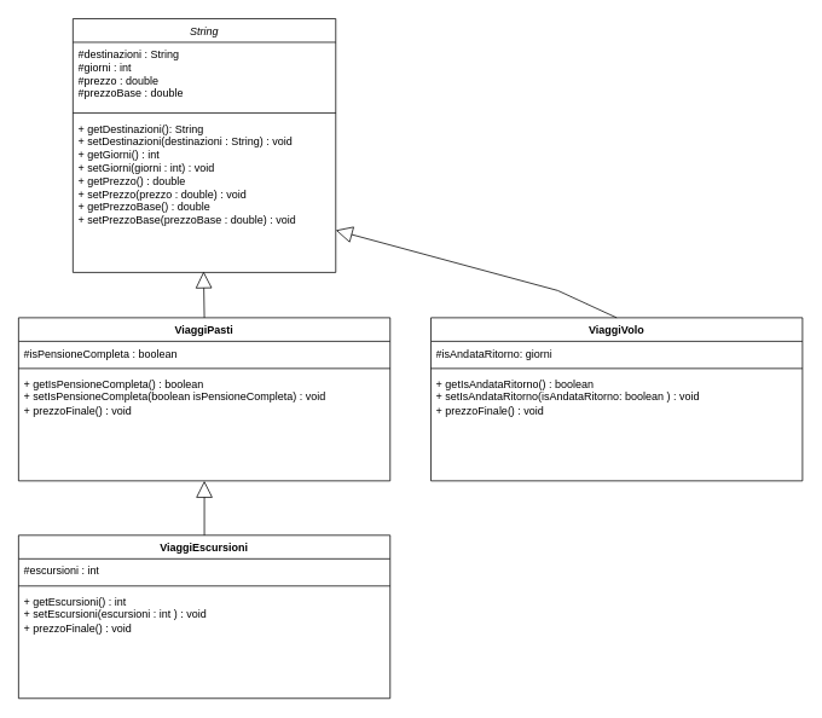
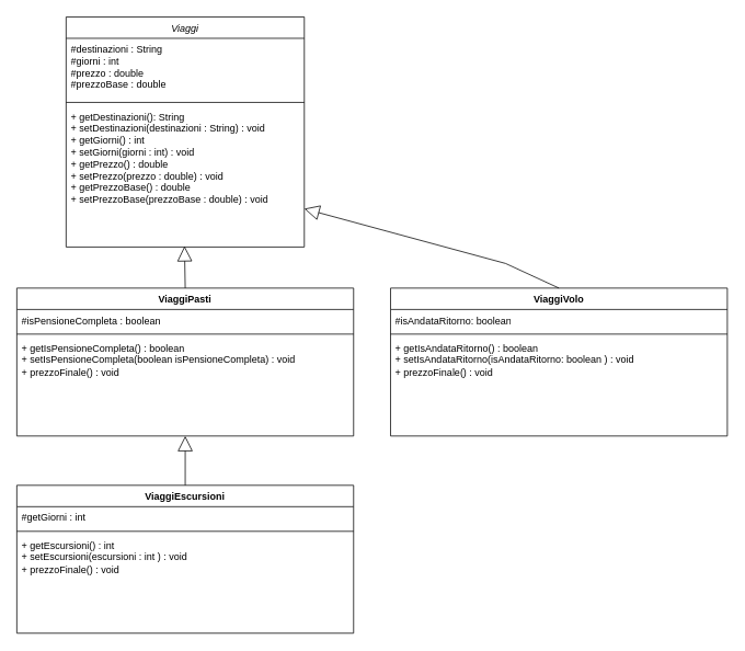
  <mxCell id="0" />
  <mxCell id="1" parent="0" />
- <mxCell id="2" value="&lt;span style=&quot;font-style: italic; font-weight: 400; text-wrap-mode: nowrap;&quot;&gt;String&lt;/span&gt;" style="swimlane;fontStyle=1;align=center;verticalAlign=top;childLayout=stackLayout;horizontal=1;startSize=26;horizontalStack=0;resizeParent=1;resizeParentMax=0;resizeLast=0;collapsible=1;marginBottom=0;whiteSpace=wrap;html=1;" parent="1" vertex="1"><mxGeometry x="80" y="20" width="290" height="280" as="geometry" /></mxCell>
+ <mxCell id="2" value="&lt;span style=&quot;font-style: italic; font-weight: 400; text-wrap-mode: nowrap;&quot;&gt;Viaggi&lt;/span&gt;" style="swimlane;fontStyle=1;align=center;verticalAlign=top;childLayout=stackLayout;horizontal=1;startSize=26;horizontalStack=0;resizeParent=1;resizeParentMax=0;resizeLast=0;collapsible=1;marginBottom=0;whiteSpace=wrap;html=1;" parent="1" vertex="1"><mxGeometry x="80" y="20" width="290" height="280" as="geometry" /></mxCell>
  <mxCell id="3" value="&lt;span style=&quot;text-wrap-mode: nowrap;&quot;&gt;#destinazioni : String&lt;/span&gt;&lt;div&gt;&lt;span style=&quot;text-wrap-mode: nowrap;&quot;&gt;#giorni : int&lt;/span&gt;&lt;span style=&quot;text-wrap-mode: nowrap;&quot;&gt;&lt;/span&gt;&lt;/div&gt;&lt;div&gt;&lt;span style=&quot;text-wrap-mode: nowrap;&quot;&gt;#prezzo : double&lt;/span&gt;&lt;span style=&quot;text-wrap-mode: nowrap;&quot;&gt;&lt;/span&gt;&lt;/div&gt;&lt;div&gt;&lt;span style=&quot;text-wrap-mode: nowrap;&quot;&gt;#prezzoBase : double&lt;/span&gt;&lt;span style=&quot;text-wrap-mode: nowrap;&quot;&gt;&lt;/span&gt;&lt;/div&gt;&lt;div&gt;&lt;span style=&quot;color: rgba(0, 0, 0, 0); font-family: monospace; font-size: 0px; text-wrap-mode: nowrap;&quot;&gt;%3CmxGraphModel%3E%3Croot%3E%3CmxCell%20id%3D%220%22%2F%3E%3CmxCell%20id%3D%221%22%20parent%3D%220%22%2F%3E%3CmxCell%20id%3D%222%22%20value%3D%22%26lt%3Bspan%20style%3D%26quot%3Bfont-style%3A%20italic%3B%20font-weight%3A%20400%3B%20text-wrap-mode%3A%20nowrap%3B%26quot%3B%26gt%3BViaggi%26lt%3B%2Fspan%26gt%3B%22%20style%3D%22swimlane%3BfontStyle%3D1%3Balign%3Dcenter%3BverticalAlign%3Dtop%3BchildLayout%3DstackLayout%3Bhorizontal%3D1%3BstartSize%3D26%3BhorizontalStack%3D0%3BresizeParent%3D1%3BresizeParentMax%3D0%3BresizeLast%3D0%3Bcollapsible%3D1%3BmarginBottom%3D0%3BwhiteSpace%3Dwrap%3Bhtml%3D1%3B%22%20vertex%3D%221%22%20parent%3D%221%22%3E%3CmxGeometry%20x%3D%22430%22%20y%3D%22140%22%20width%3D%22160%22%20height%3D%2286%22%20as%3D%22geometry%22%2F%3E%3C%2FmxCell%3E%3CmxCell%20id%3D%223%22%20value%3D%22%26lt%3Bspan%20style%3D%26quot%3Btext-wrap-mode%3A%20nowrap%3B%26quot%3B%26gt%3B%23Destinazioni%20%3A%20String%26lt%3B%2Fspan%26gt%3B%22%20style%3D%22text%3BstrokeColor%3Dnone%3BfillColor%3Dnone%3Balign%3Dleft%3BverticalAlign%3Dtop%3BspacingLeft%3D4%3BspacingRight%3D4%3Boverflow%3Dhidden%3Brotatable%3D0%3Bpoints%3D%5B%5B0%2C0.5%5D%2C%5B1%2C0.5%5D%5D%3BportConstraint%3Deastwest%3BwhiteSpace%3Dwrap%3Bhtml%3D1%3B%22%20vertex%3D%221%22%20parent%3D%222%22%3E%3CmxGeometry%20y%3D%2226%22%20width%3D%22160%22%20height%3D%2226%22%20as%3D%22geometry%22%2F%3E%3C%2FmxCell%3E%3CmxCell%20id%3D%224%22%20value%3D%22%22%20style%3D%22line%3BstrokeWidth%3D1%3BfillColor%3Dnone%3Balign%3Dleft%3BverticalAlign%3Dmiddle%3BspacingTop%3D-1%3BspacingLeft%3D3%3BspacingRight%3D3%3Brotatable%3D0%3BlabelPosition%3Dright%3Bpoints%3D%5B%5D%3BportConstraint%3Deastwest%3BstrokeColor%3Dinherit%3B%22%20vertex%3D%221%22%20parent%3D%222%22%3E%3CmxGeometry%20y%3D%2252%22%20width%3D%22160%22%20height%3D%228%22%20as%3D%22geometry%22%2F%3E%3C%2FmxCell%3E%3CmxCell%20id%3D%225%22%20value%3D%22%2B%20method(type)%3A%20type%22%20style%3D%22text%3BstrokeColor%3Dnone%3BfillColor%3Dnone%3Balign%3Dleft%3BverticalAlign%3Dtop%3BspacingLeft%3D4%3BspacingRight%3D4%3Boverflow%3Dhidden%3Brotatable%3D0%3Bpoints%3D%5B%5B0%2C0.5%5D%2C%5B1%2C0.5%5D%5D%3BportConstraint%3Deastwest%3BwhiteSpace%3Dwrap%3Bhtml%3D1%3B%22%20vertex%3D%221%22%20parent%3D%222%22%3E%3CmxGeometry%20y%3D%2260%22%20width%3D%22160%22%20height%3D%2226%22%20as%3D%22geometry%22%2F%3E%3C%2FmxCell%3E%3C%2Froot%3E%3C%2FmxGraphModel%3E&lt;/span&gt;&lt;span style=&quot;text-wrap-mode: nowrap;&quot;&gt;&lt;/span&gt;&lt;/div&gt;" style="text;strokeColor=none;fillColor=none;align=left;verticalAlign=top;spacingLeft=4;spacingRight=4;overflow=hidden;rotatable=0;points=[[0,0.5],[1,0.5]];portConstraint=eastwest;whiteSpace=wrap;html=1;" parent="2" vertex="1"><mxGeometry y="26" width="290" height="74" as="geometry" /></mxCell>
  <mxCell id="4" value="" style="line;strokeWidth=1;fillColor=none;align=left;verticalAlign=middle;spacingTop=-1;spacingLeft=3;spacingRight=3;rotatable=0;labelPosition=right;points=[];portConstraint=eastwest;strokeColor=inherit;" parent="2" vertex="1"><mxGeometry y="100" width="290" height="8" as="geometry" /></mxCell>
  <mxCell id="5" value="+ getDestinazioni(): String&lt;div&gt;+ setDestinazioni(destinazioni : String) : void&lt;/div&gt;&lt;div&gt;+ getGiorni() : int&lt;/div&gt;&lt;div&gt;&lt;div&gt;+ setGiorni(giorni : int) : void&lt;/div&gt;&lt;/div&gt;&lt;div&gt;+ getPrezzo() : double&lt;/div&gt;&lt;div&gt;&lt;div&gt;+ setPrezzo(prezzo : double) : void&lt;/div&gt;&lt;/div&gt;&lt;div&gt;&lt;div&gt;+ getPrezzoBase() : double&lt;/div&gt;&lt;div&gt;+ setPrezzoBase(prezzoBase : double) : void&lt;/div&gt;&lt;/div&gt;&lt;div&gt;&lt;br&gt;&lt;/div&gt;" style="text;strokeColor=none;fillColor=none;align=left;verticalAlign=top;spacingLeft=4;spacingRight=4;overflow=hidden;rotatable=0;points=[[0,0.5],[1,0.5]];portConstraint=eastwest;whiteSpace=wrap;html=1;" parent="2" vertex="1"><mxGeometry y="108" width="290" height="172" as="geometry" /></mxCell>
  <mxCell id="6" value="ViaggiPasti&lt;div style=&quot;padding: 0px; margin: 0px;&quot;&gt;&lt;br style=&quot;padding: 0px; margin: 0px; font-weight: 400; text-wrap-mode: nowrap;&quot;&gt;&lt;/div&gt;" style="swimlane;fontStyle=1;align=center;verticalAlign=top;childLayout=stackLayout;horizontal=1;startSize=26;horizontalStack=0;resizeParent=1;resizeParentMax=0;resizeLast=0;collapsible=1;marginBottom=0;whiteSpace=wrap;html=1;" parent="1" vertex="1"><mxGeometry x="20" y="350" width="410" height="180" as="geometry" /></mxCell>
  <mxCell id="7" value="#isPensioneCompleta : boolean&lt;div style=&quot;padding: 0px; margin: 0px;&quot;&gt;&lt;br style=&quot;padding: 0px; margin: 0px; text-wrap-mode: nowrap;&quot;&gt;&lt;/div&gt;" style="text;strokeColor=none;fillColor=none;align=left;verticalAlign=top;spacingLeft=4;spacingRight=4;overflow=hidden;rotatable=0;points=[[0,0.5],[1,0.5]];portConstraint=eastwest;whiteSpace=wrap;html=1;" parent="6" vertex="1"><mxGeometry y="26" width="410" height="26" as="geometry" /></mxCell>
  <mxCell id="8" value="" style="line;strokeWidth=1;fillColor=none;align=left;verticalAlign=middle;spacingTop=-1;spacingLeft=3;spacingRight=3;rotatable=0;labelPosition=right;points=[];portConstraint=eastwest;strokeColor=inherit;" parent="6" vertex="1"><mxGeometry y="52" width="410" height="8" as="geometry" /></mxCell>
  <mxCell id="9" value="+ getIsPensioneCompleta() : boolean&lt;div&gt;+ setIsPensioneCompleta(boolean isPensioneCompleta) : void&lt;/div&gt;&lt;div&gt;+ prezzoFinale() : void&lt;br&gt;&lt;/div&gt;" style="text;strokeColor=none;fillColor=none;align=left;verticalAlign=top;spacingLeft=4;spacingRight=4;overflow=hidden;rotatable=0;points=[[0,0.5],[1,0.5]];portConstraint=eastwest;whiteSpace=wrap;html=1;" parent="6" vertex="1"><mxGeometry y="60" width="410" height="120" as="geometry" /></mxCell>
  <mxCell id="10" value="ViaggiEscursioni&lt;div style=&quot;padding: 0px; margin: 0px;&quot;&gt;&lt;br style=&quot;padding: 0px; margin: 0px; font-weight: 400; text-wrap-mode: nowrap;&quot;&gt;&lt;/div&gt;" style="swimlane;fontStyle=1;align=center;verticalAlign=top;childLayout=stackLayout;horizontal=1;startSize=26;horizontalStack=0;resizeParent=1;resizeParentMax=0;resizeLast=0;collapsible=1;marginBottom=0;whiteSpace=wrap;html=1;" parent="1" vertex="1"><mxGeometry x="20" y="590" width="410" height="180" as="geometry" /></mxCell>
- <mxCell id="11" value="#escursioni : int&lt;div style=&quot;padding: 0px; margin: 0px;&quot;&gt;&lt;br style=&quot;padding: 0px; margin: 0px; text-wrap-mode: nowrap;&quot;&gt;&lt;/div&gt;" style="text;strokeColor=none;fillColor=none;align=left;verticalAlign=top;spacingLeft=4;spacingRight=4;overflow=hidden;rotatable=0;points=[[0,0.5],[1,0.5]];portConstraint=eastwest;whiteSpace=wrap;html=1;" parent="10" vertex="1"><mxGeometry y="26" width="410" height="26" as="geometry" /></mxCell>
+ <mxCell id="11" value="#getGiorni : int&lt;div style=&quot;padding: 0px; margin: 0px;&quot;&gt;&lt;br style=&quot;padding: 0px; margin: 0px; text-wrap-mode: nowrap;&quot;&gt;&lt;/div&gt;" style="text;strokeColor=none;fillColor=none;align=left;verticalAlign=top;spacingLeft=4;spacingRight=4;overflow=hidden;rotatable=0;points=[[0,0.5],[1,0.5]];portConstraint=eastwest;whiteSpace=wrap;html=1;" parent="10" vertex="1"><mxGeometry y="26" width="410" height="26" as="geometry" /></mxCell>
  <mxCell id="12" value="" style="line;strokeWidth=1;fillColor=none;align=left;verticalAlign=middle;spacingTop=-1;spacingLeft=3;spacingRight=3;rotatable=0;labelPosition=right;points=[];portConstraint=eastwest;strokeColor=inherit;" parent="10" vertex="1"><mxGeometry y="52" width="410" height="8" as="geometry" /></mxCell>
  <mxCell id="13" value="+ getEscursioni() : int&lt;div&gt;+ setEscursioni(escursioni : int ) : void&lt;/div&gt;&lt;div&gt;+ prezzoFinale() : void&lt;br&gt;&lt;/div&gt;" style="text;strokeColor=none;fillColor=none;align=left;verticalAlign=top;spacingLeft=4;spacingRight=4;overflow=hidden;rotatable=0;points=[[0,0.5],[1,0.5]];portConstraint=eastwest;whiteSpace=wrap;html=1;" parent="10" vertex="1"><mxGeometry y="60" width="410" height="120" as="geometry" /></mxCell>
  <mxCell id="14" value="&lt;div style=&quot;padding: 0px; margin: 0px;&quot;&gt;ViaggiVolo&lt;/div&gt;" style="swimlane;fontStyle=1;align=center;verticalAlign=top;childLayout=stackLayout;horizontal=1;startSize=26;horizontalStack=0;resizeParent=1;resizeParentMax=0;resizeLast=0;collapsible=1;marginBottom=0;whiteSpace=wrap;html=1;" parent="1" vertex="1"><mxGeometry x="475" y="350" width="410" height="180" as="geometry" /></mxCell>
- <mxCell id="15" value="#isAndataRitorno: giorni&lt;div style=&quot;padding: 0px; margin: 0px;&quot;&gt;&lt;br style=&quot;padding: 0px; margin: 0px; text-wrap-mode: nowrap;&quot;&gt;&lt;/div&gt;" style="text;strokeColor=none;fillColor=none;align=left;verticalAlign=top;spacingLeft=4;spacingRight=4;overflow=hidden;rotatable=0;points=[[0,0.5],[1,0.5]];portConstraint=eastwest;whiteSpace=wrap;html=1;" parent="14" vertex="1"><mxGeometry y="26" width="410" height="26" as="geometry" /></mxCell>
+ <mxCell id="15" value="#isAndataRitorno: boolean&lt;div style=&quot;padding: 0px; margin: 0px;&quot;&gt;&lt;br style=&quot;padding: 0px; margin: 0px; text-wrap-mode: nowrap;&quot;&gt;&lt;/div&gt;" style="text;strokeColor=none;fillColor=none;align=left;verticalAlign=top;spacingLeft=4;spacingRight=4;overflow=hidden;rotatable=0;points=[[0,0.5],[1,0.5]];portConstraint=eastwest;whiteSpace=wrap;html=1;" parent="14" vertex="1"><mxGeometry y="26" width="410" height="26" as="geometry" /></mxCell>
  <mxCell id="16" value="" style="line;strokeWidth=1;fillColor=none;align=left;verticalAlign=middle;spacingTop=-1;spacingLeft=3;spacingRight=3;rotatable=0;labelPosition=right;points=[];portConstraint=eastwest;strokeColor=inherit;" parent="14" vertex="1"><mxGeometry y="52" width="410" height="8" as="geometry" /></mxCell>
  <mxCell id="17" value="+ getIsAndataRitorno() : boolean&lt;div&gt;+ setIsAndataRitorno(isAndataRitorno: boolean ) : void&lt;/div&gt;&lt;div&gt;+ prezzoFinale() : void&lt;br&gt;&lt;/div&gt;" style="text;strokeColor=none;fillColor=none;align=left;verticalAlign=top;spacingLeft=4;spacingRight=4;overflow=hidden;rotatable=0;points=[[0,0.5],[1,0.5]];portConstraint=eastwest;whiteSpace=wrap;html=1;" parent="14" vertex="1"><mxGeometry y="60" width="410" height="120" as="geometry" /></mxCell>
  <mxCell id="18" value="" style="endArrow=block;endSize=16;endFill=0;html=1;rounded=0;exitX=0.5;exitY=0;exitDx=0;exitDy=0;" parent="1" source="10" target="9" edge="1"><mxGeometry width="160" relative="1" as="geometry"><mxPoint x="155" y="560" as="sourcePoint" /><mxPoint x="315" y="560" as="targetPoint" /></mxGeometry></mxCell>
  <mxCell id="19" value="" style="endArrow=block;endSize=16;endFill=0;html=1;rounded=0;entryX=0.497;entryY=0.994;entryDx=0;entryDy=0;entryPerimeter=0;" parent="1" target="5" edge="1"><mxGeometry width="160" relative="1" as="geometry"><mxPoint x="225" y="350" as="sourcePoint" /><mxPoint x="265" y="550" as="targetPoint" /></mxGeometry></mxCell>
  <mxCell id="20" value="" style="endArrow=block;endSize=16;endFill=0;html=1;rounded=0;exitX=0.5;exitY=0;exitDx=0;exitDy=0;" edge="1" parent="1" source="14" target="5"><mxGeometry width="160" relative="1" as="geometry"><mxPoint x="245" y="610" as="sourcePoint" /><mxPoint x="575" y="300" as="targetPoint" /><Array as="points"><mxPoint x="615" y="320" /></Array></mxGeometry></mxCell>
